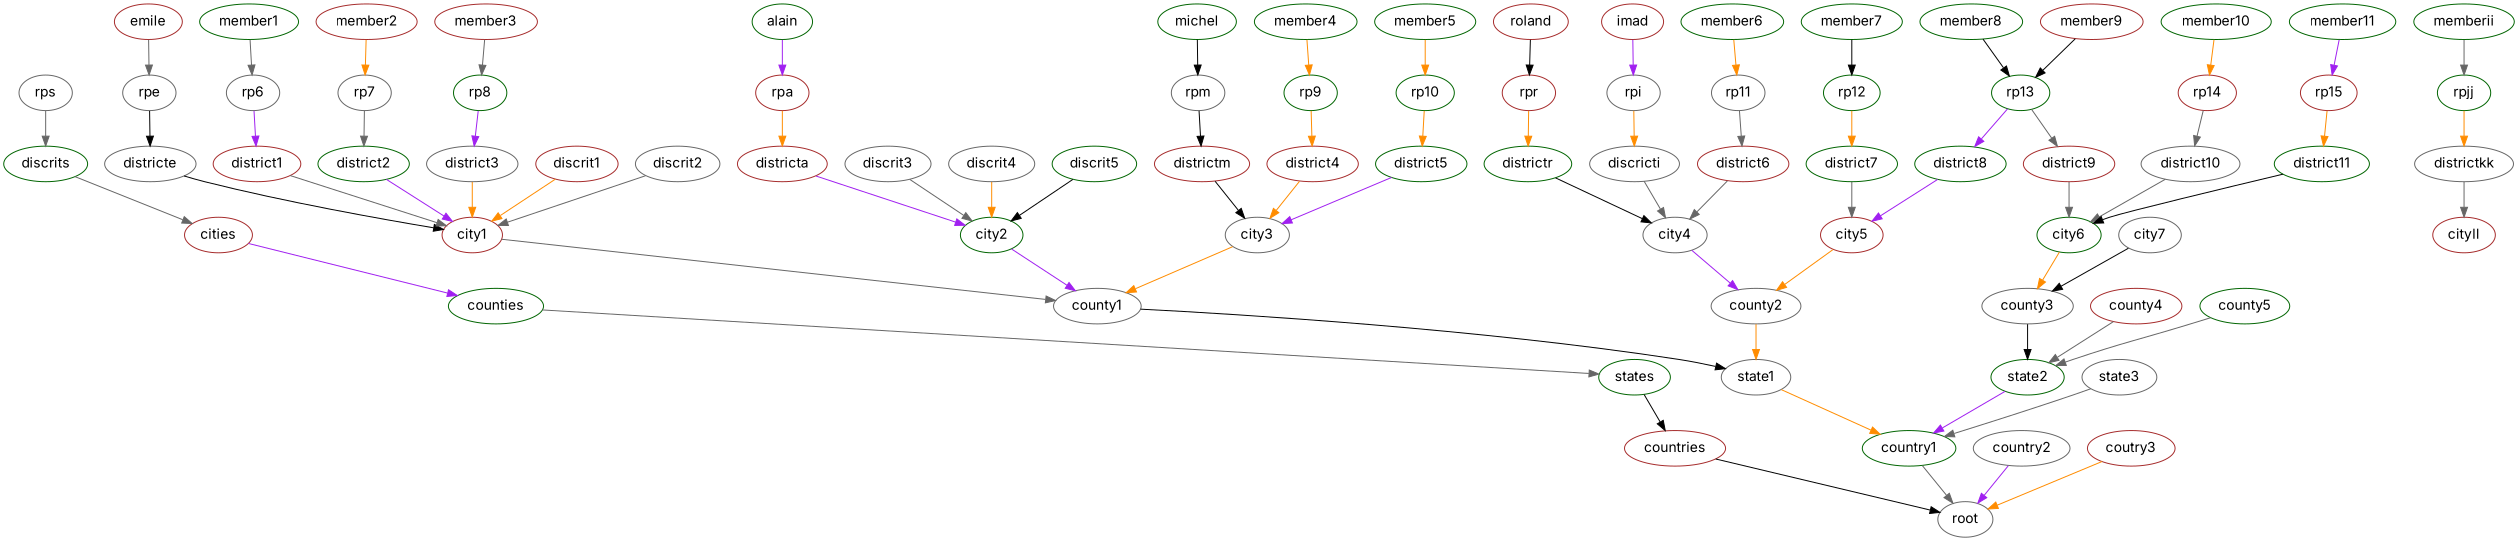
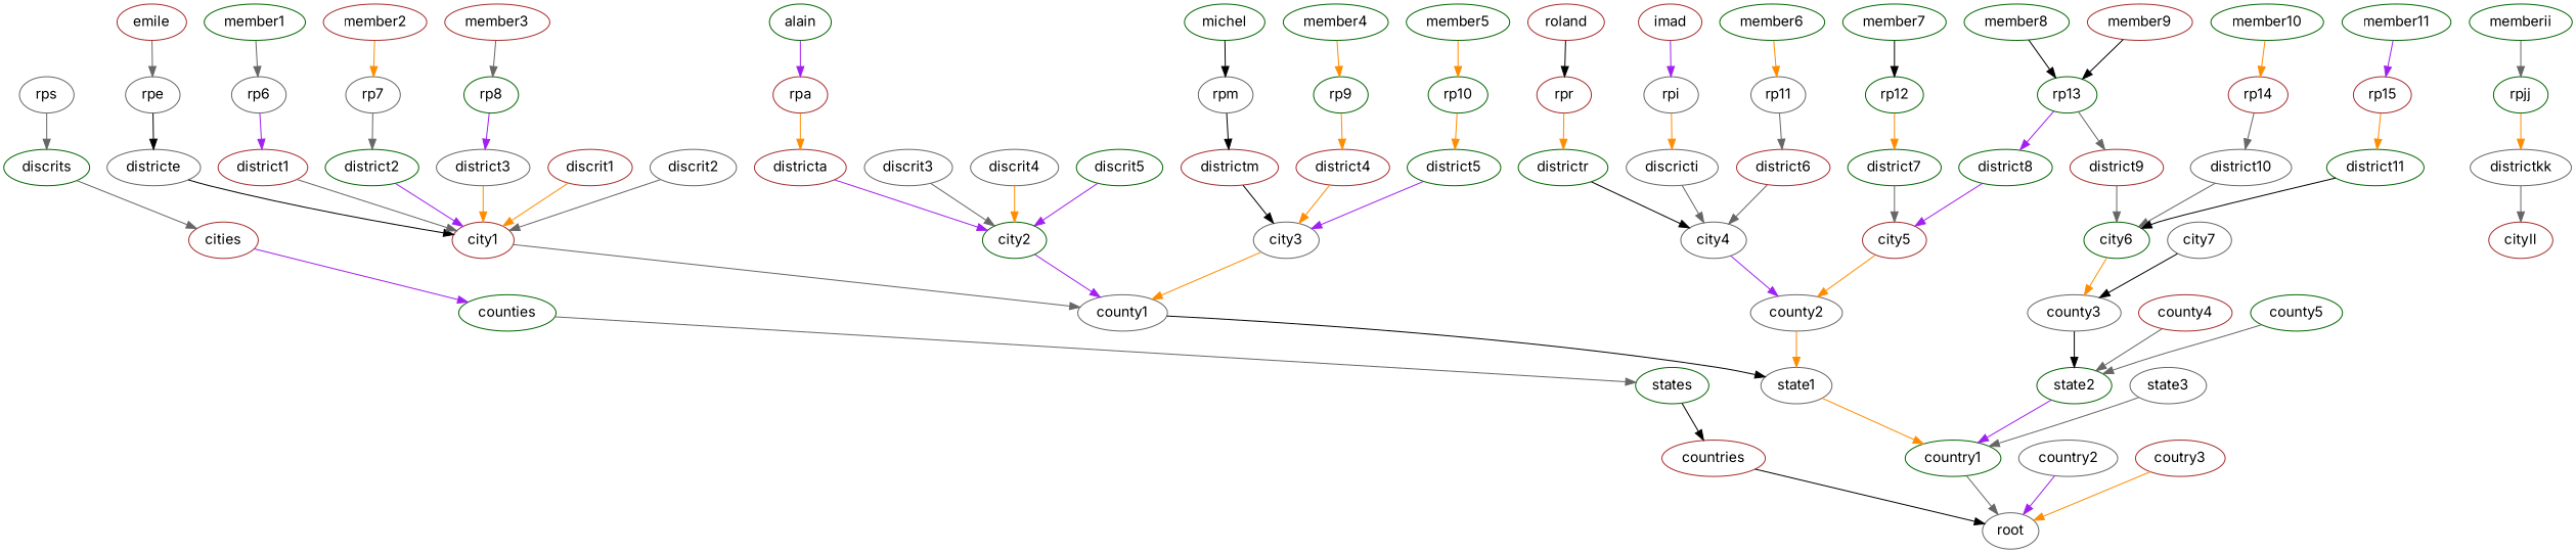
  digraph {
    fontname=Inter
    node [color=darkgreen fontname=Inter]
    edge [color=gray40 fontname=Inter]
    rps [color=gray40]
    discrits
    cities [color=brown]
    counties
    states
    countries [color=brown]
    root [color=gray40]
    emile [color=brown]
    rpe [color=gray40]
    districte [color=gray40]
    city1 [color=brown]
    county1 [color=gray40]
    state1 [color=gray40]
    rpa [color=brown]
    alain
    districta [color=brown]
    city2
    rpm [color=gray40]
    michel
    districtm [color=brown]
    city3 [color=gray40]
    roland [color=brown]
    rpr [color=brown]
    districtr
    city4 [color=gray40]
    county2 [color=gray40]
    imad [color=brown]
    rpi [color=gray40]
    discricti [color=gray40]
    rp6 [color=gray40]
    member1
    district1 [color=brown]
    member2 [color=brown]
    rp7 [color=gray40]
    district2
    member3 [color=brown]
    rp8
    district3 [color=gray40]
    member4
    rp9
    district4 [color=brown]
    member5
    rp10
    district5
    rp11 [color=gray40]
    member6
    district6 [color=brown]
    member7
    rp12
    district7
    city5 [color=brown]
    member8
    rp13
    district8
    district9 [color=brown]
    city6
    member9 [color=brown]
    county3 [color=gray40]
    state2
    rp14 [color=brown]
    member10
    district10 [color=gray40]
    rp15 [color=brown]
    member11
    district11
    memberii
    rpjj
    districtkk [color=gray40]
    cityll [color=brown]
    discrit1 [color=brown]
    discrit2 [color=gray40]
    discrit3 [color=gray40]
    discrit4 [color=gray40]
    discrit5
    country1
    city7 [color=gray40]
    county4 [color=brown]
    county5
    state3 [color=gray40]
    country2 [color=gray40]
    coutry3 [color=brown]
    rps -> discrits
    discrits -> cities
    cities -> counties [color=purple]
    counties -> states
    states -> countries [color=black]
    countries -> root [color=black]
    emile -> rpe
    rpe -> districte [color=black]
    districte -> city1 [color=black]
    city1 -> county1
    county1 -> state1 [color=black]
    state1 -> country1 [color=darkorange]
    rpa -> districta [color=darkorange]
    alain -> rpa [color=purple]
    districta -> city2 [color=purple]
    city2 -> county1 [color=purple]
    rpm -> districtm [color=black]
    michel -> rpm [color=black]
    districtm -> city3 [color=black]
    city3 -> county1 [color=darkorange]
    roland -> rpr [color=black]
    rpr -> districtr [color=darkorange]
    districtr -> city4 [color=black]
    city4 -> county2 [color=purple]
    county2 -> state1 [color=darkorange]
    imad -> rpi [color=purple]
    rpi -> discricti [color=darkorange]
    discricti -> city4
    rp6 -> district1 [color=purple]
    member1 -> rp6
    district1 -> city1
    member2 -> rp7 [color=darkorange]
    rp7 -> district2
    district2 -> city1 [color=purple]
    member3 -> rp8
    rp8 -> district3 [color=purple]
    district3 -> city1 [color=darkorange]
    member4 -> rp9 [color=darkorange]
    rp9 -> district4 [color=darkorange]
    district4 -> city3 [color=darkorange]
    member5 -> rp10 [color=darkorange]
    rp10 -> district5 [color=darkorange]
    district5 -> city3 [color=purple]
    rp11 -> district6
    member6 -> rp11 [color=darkorange]
    district6 -> city4
    member7 -> rp12 [color=black]
    rp12 -> district7 [color=darkorange]
    district7 -> city5
    city5 -> county2 [color=darkorange]
    member8 -> rp13 [color=black]
    rp13 -> district8 [color=purple]
    rp13 -> district9
    district8 -> city5 [color=purple]
    district9 -> city6
    city6 -> county3 [color=darkorange]
    member9 -> rp13 [color=black]
    county3 -> state2 [color=black]
    state2 -> country1 [color=purple]
    rp14 -> district10
    member10 -> rp14 [color=darkorange]
    district10 -> city6
    rp15 -> district11 [color=darkorange]
    member11 -> rp15 [color=purple]
    district11 -> city6 [color=black]
    memberii -> rpjj
    rpjj -> districtkk [color=darkorange]
    districtkk -> cityll
    discrit1 -> city1 [color=darkorange]
    discrit2 -> city1
    discrit3 -> city2
    discrit4 -> city2 [color=darkorange]
-   discrit5 -> city2 [color=black]
+   discrit5 -> city2 [color=purple]
    country1 -> root
    city7 -> county3 [color=black]
    county4 -> state2
    county5 -> state2
    state3 -> country1
    country2 -> root [color=purple]
    coutry3 -> root [color=darkorange]
  }
